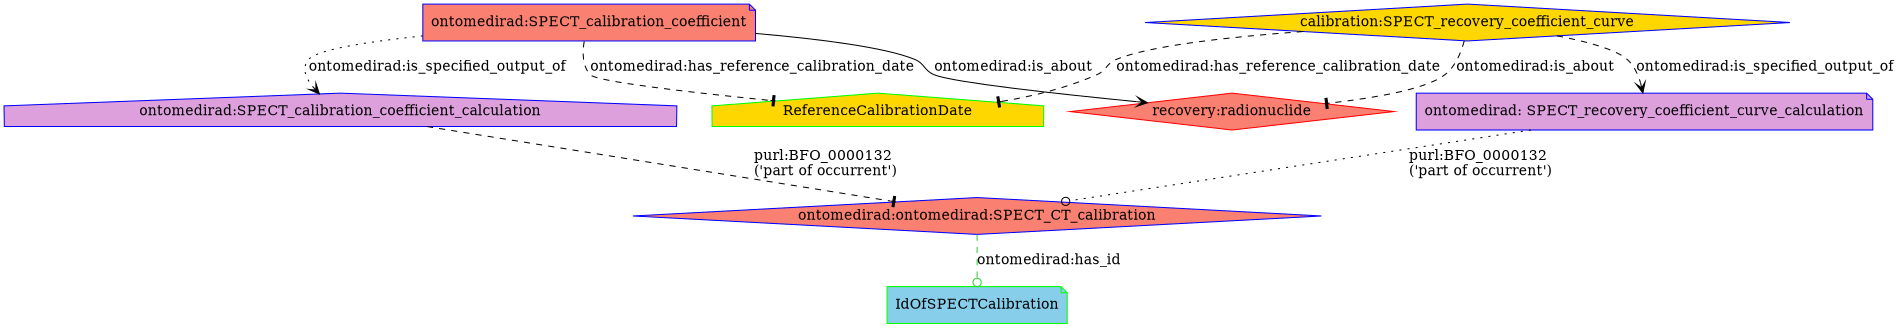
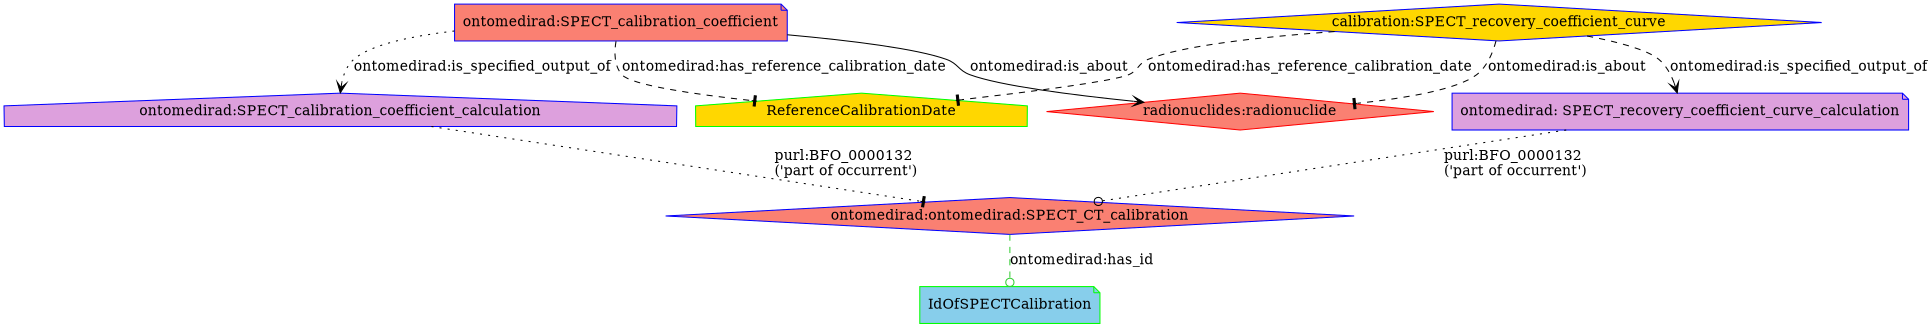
  digraph {
    node [color=blue fillcolor=salmon shape=diamond style=filled]
    edge [arrowhead=tee style=dashed]
    n1 [label="ontomedirad:ontomedirad:SPECT_CT_calibration"]
    IdOfSPECTCalibration [color=green fillcolor=skyblue shape=note]
    n3 [label="ontomedirad:SPECT_calibration_coefficient" shape=note]
    n4 [fillcolor=plum label="ontomedirad:SPECT_calibration_coefficient_calculation" shape=house]
    ReferenceCalibrationDate [color=green fillcolor=gold shape=house]
-   n6 [color=red label="recovery:radionuclide"]
+   n6 [color=red label="radionuclides:radionuclide"]
    n7 [fillcolor=gold label="calibration:SPECT_recovery_coefficient_curve"]
    n8 [fillcolor=plum label="ontomedirad: SPECT_recovery_coefficient_curve_calculation" shape=note]
    n1 -> IdOfSPECTCalibration [arrowhead=odot color=limegreen label="ontomedirad:has_id"]
    n3 -> n4 [arrowhead=vee label="ontomedirad:is_specified_output_of" style=dotted]
    n3 -> ReferenceCalibrationDate [label="ontomedirad:has_reference_calibration_date"]
    n3 -> n6 [arrowhead=vee label="ontomedirad:is_about" style=solid]
-   n4 -> n1 [label="purl:BFO_0000132 \l('part of occurrent')"]
+   n4 -> n1 [label="purl:BFO_0000132 \l('part of occurrent')" style=dotted]
    n7 -> ReferenceCalibrationDate [label="ontomedirad:has_reference_calibration_date"]
    n7 -> n6 [label="ontomedirad:is_about"]
    n7 -> n8 [arrowhead=vee label="ontomedirad:is_specified_output_of"]
    n8 -> n1 [arrowhead=odot label="purl:BFO_0000132 \l('part of occurrent')" style=dotted]
  }
